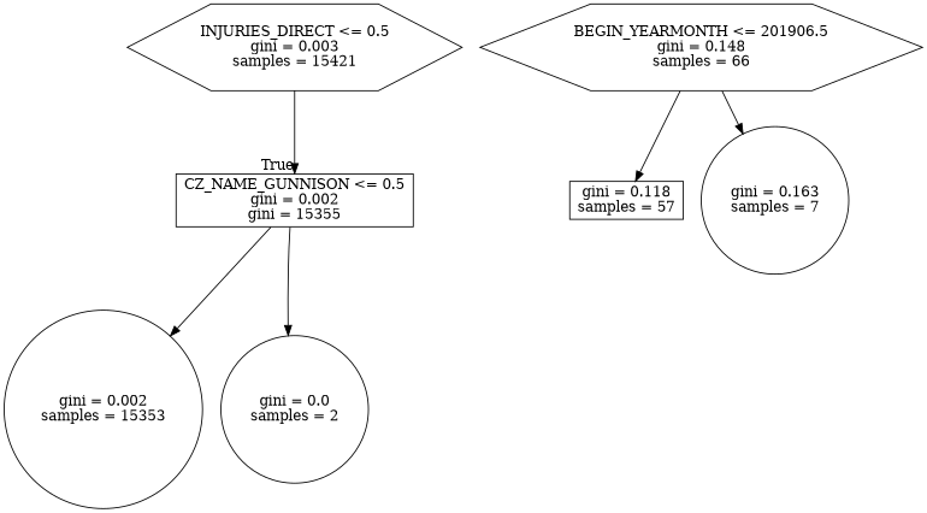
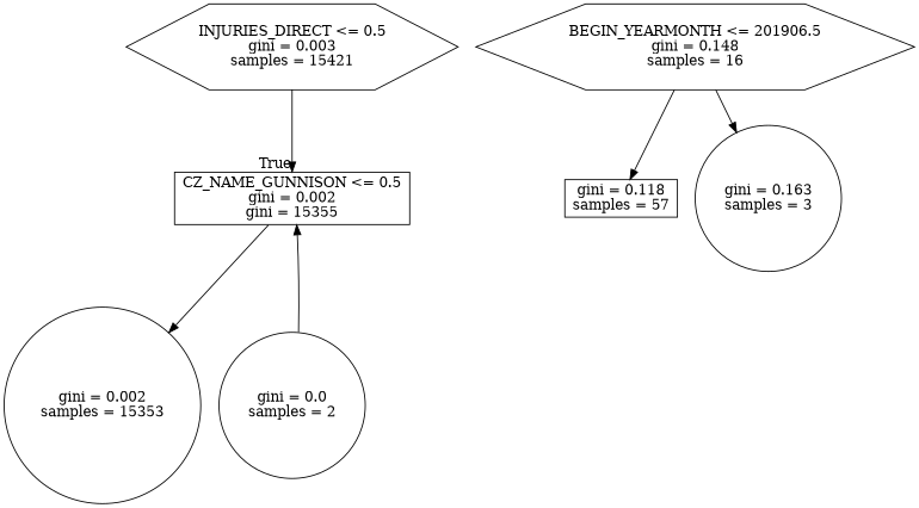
  digraph {
    node [shape=circle]
    n1 [label="INJURIES_DIRECT <= 0.5\ngini = 0.003\nsamples = 15421" shape=hexagon]
    n2 [label="CZ_NAME_GUNNISON <= 0.5\ngini = 0.002\ngini = 15355" shape=box]
    n3 [label="gini = 0.002\nsamples = 15353"]
    n4 [label="gini = 0.0\nsamples = 2"]
-   n5 [label="BEGIN_YEARMONTH <= 201906.5\ngini = 0.148\nsamples = 66" shape=hexagon]
+   n5 [label="BEGIN_YEARMONTH <= 201906.5\ngini = 0.148\nsamples = 16" shape=hexagon]
    n6 [label="gini = 0.118\nsamples = 57" shape=box]
-   n7 [label="gini = 0.163\nsamples = 7"]
+   n7 [label="gini = 0.163\nsamples = 3"]
    n1 -> n2 [headlabel=True labelangle=45 labeldistance=2.5]
    n2 -> n3
-   n2 -> n4
+   n4 -> n2
    n5 -> n6
    n5 -> n7
  }
